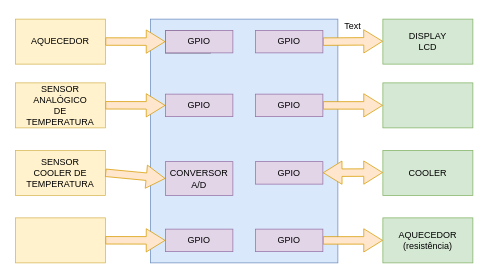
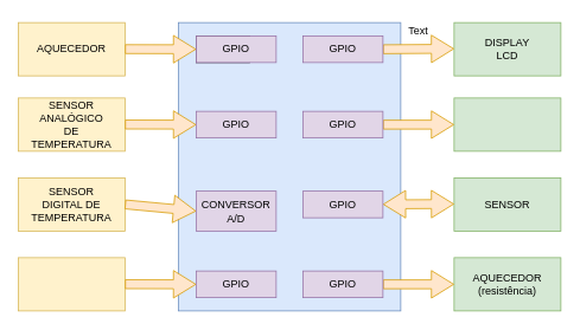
  <mxCell id="0" />
  <mxCell id="1" parent="0" />
  <mxCell id="2" value="" style="rounded=0;whiteSpace=wrap;html=1;fillColor=#dae8fc;strokeColor=#6c8ebf;" vertex="1" parent="1"><mxGeometry x="200" y="25" width="250" height="325" as="geometry" /></mxCell>
  <mxCell id="3" value="" style="rounded=0;whiteSpace=wrap;html=1;fillColor=#fff2cc;strokeColor=#d6b656;" vertex="1" parent="1"><mxGeometry x="20" y="25" width="120" height="60" as="geometry" /></mxCell>
  <mxCell id="4" value="AQUECEDOR" style="text;html=1;align=center;verticalAlign=middle;whiteSpace=wrap;rounded=0;" vertex="1" parent="1"><mxGeometry x="50" y="40" width="60" height="30" as="geometry" /></mxCell>
  <mxCell id="5" value="" style="rounded=0;whiteSpace=wrap;html=1;fillColor=#d5e8d4;strokeColor=#82b366;" vertex="1" parent="1"><mxGeometry x="510" y="200" width="120" height="60" as="geometry" /></mxCell>
- <mxCell id="6" value="COOLER" style="text;html=1;align=center;verticalAlign=middle;whiteSpace=wrap;rounded=0;" vertex="1" parent="1"><mxGeometry x="540" y="215" width="60" height="30" as="geometry" /></mxCell>
+ <mxCell id="6" value="SENSOR" style="text;html=1;align=center;verticalAlign=middle;whiteSpace=wrap;rounded=0;" vertex="1" parent="1"><mxGeometry x="540" y="215" width="60" height="30" as="geometry" /></mxCell>
  <mxCell id="7" value="" style="rounded=0;whiteSpace=wrap;html=1;fillColor=#fff2cc;strokeColor=#d6b656;" vertex="1" parent="1"><mxGeometry x="20" y="290" width="120" height="60" as="geometry" /></mxCell>
  <mxCell id="8" value="" style="rounded=0;whiteSpace=wrap;html=1;fillColor=#d5e8d4;strokeColor=#82b366;" vertex="1" parent="1"><mxGeometry x="510" y="25" width="120" height="60" as="geometry" /></mxCell>
  <mxCell id="9" value="DISPLAY LCD" style="text;html=1;align=center;verticalAlign=middle;whiteSpace=wrap;rounded=0;" vertex="1" parent="1"><mxGeometry x="540" y="40" width="60" height="30" as="geometry" /></mxCell>
  <mxCell id="10" value="" style="rounded=0;whiteSpace=wrap;html=1;fillColor=#d5e8d4;strokeColor=#82b366;" vertex="1" parent="1"><mxGeometry x="510" y="110" width="120" height="60" as="geometry" /></mxCell>
  <mxCell id="11" value="" style="rounded=0;whiteSpace=wrap;html=1;fillColor=#d5e8d4;strokeColor=#82b366;" vertex="1" parent="1"><mxGeometry x="510" y="290" width="120" height="60" as="geometry" /></mxCell>
  <mxCell id="12" value="AQUECEDOR&lt;div&gt;(resistência)&lt;/div&gt;" style="text;html=1;align=center;verticalAlign=middle;whiteSpace=wrap;rounded=0;" vertex="1" parent="1"><mxGeometry x="540" y="305" width="60" height="30" as="geometry" /></mxCell>
  <mxCell id="13" value="" style="shape=flexArrow;endArrow=classic;html=1;rounded=0;fontSize=12;startSize=8;endSize=8;curved=1;exitX=1;exitY=0.5;exitDx=0;exitDy=0;fillColor=#ffe6cc;strokeColor=#d79b00;entryX=0;entryY=0.5;entryDx=0;entryDy=0;" edge="1" parent="1" target="20"><mxGeometry width="50" height="50" relative="1" as="geometry"><mxPoint x="140" y="54.88" as="sourcePoint" /><mxPoint x="200" y="54.88" as="targetPoint" /></mxGeometry></mxCell>
  <mxCell id="14" value="" style="shape=flexArrow;endArrow=classic;html=1;rounded=0;fontSize=12;startSize=8;endSize=8;curved=1;exitX=1;exitY=0.5;exitDx=0;exitDy=0;fillColor=#ffe6cc;strokeColor=#d79b00;entryX=0;entryY=0.5;entryDx=0;entryDy=0;" edge="1" parent="1" target="23"><mxGeometry width="50" height="50" relative="1" as="geometry"><mxPoint x="140" y="319.88" as="sourcePoint" /><mxPoint x="200" y="319.88" as="targetPoint" /></mxGeometry></mxCell>
  <mxCell id="15" value="" style="shape=flexArrow;endArrow=classic;html=1;rounded=0;fontSize=12;startSize=8;endSize=8;curved=1;exitX=1;exitY=0.5;exitDx=0;exitDy=0;fillColor=#ffe6cc;strokeColor=#d79b00;" edge="1" parent="1" source="24"><mxGeometry width="50" height="50" relative="1" as="geometry"><mxPoint x="450" y="320" as="sourcePoint" /><mxPoint x="510" y="320" as="targetPoint" /></mxGeometry></mxCell>
  <mxCell id="16" value="" style="shape=flexArrow;endArrow=classic;html=1;rounded=0;fontSize=12;startSize=8;endSize=8;curved=1;exitX=1;exitY=0.5;exitDx=0;exitDy=0;fillColor=#ffe6cc;strokeColor=#d79b00;" edge="1" parent="1" source="21"><mxGeometry width="50" height="50" relative="1" as="geometry"><mxPoint x="450" y="54.5" as="sourcePoint" /><mxPoint x="510" y="54.5" as="targetPoint" /></mxGeometry></mxCell>
  <mxCell id="17" value="" style="shape=flexArrow;endArrow=classic;html=1;rounded=0;fontSize=12;startSize=8;endSize=8;curved=1;exitX=1;exitY=0.5;exitDx=0;exitDy=0;fillColor=#ffe6cc;strokeColor=#d79b00;" edge="1" parent="1" source="22"><mxGeometry width="50" height="50" relative="1" as="geometry"><mxPoint x="450" y="140" as="sourcePoint" /><mxPoint x="510" y="140" as="targetPoint" /></mxGeometry></mxCell>
  <mxCell id="18" value="" style="shape=flexArrow;endArrow=classic;startArrow=classic;html=1;rounded=0;fontSize=12;startSize=8;endSize=8;curved=1;entryX=0;entryY=0.5;entryDx=0;entryDy=0;fillColor=#ffe6cc;strokeColor=#d79b00;" edge="1" parent="1" source="25"><mxGeometry width="100" height="100" relative="1" as="geometry"><mxPoint x="450" y="229.5" as="sourcePoint" /><mxPoint x="510" y="229.5" as="targetPoint" /></mxGeometry></mxCell>
  <mxCell id="19" value="" style="rounded=0;whiteSpace=wrap;html=1;" vertex="1" parent="1"><mxGeometry x="220" y="40" width="60" height="30" as="geometry" /></mxCell>
  <mxCell id="20" value="GPIO" style="text;html=1;align=center;verticalAlign=middle;whiteSpace=wrap;rounded=0;fillColor=#e1d5e7;strokeColor=#9673a6;" vertex="1" parent="1"><mxGeometry x="220" y="40" width="90" height="30" as="geometry" /></mxCell>
  <mxCell id="21" value="GPIO" style="text;html=1;align=center;verticalAlign=middle;whiteSpace=wrap;rounded=0;fillColor=#e1d5e7;strokeColor=#9673a6;" vertex="1" parent="1"><mxGeometry x="340" y="40" width="90" height="30" as="geometry" /></mxCell>
  <mxCell id="22" value="GPIO" style="text;html=1;align=center;verticalAlign=middle;whiteSpace=wrap;rounded=0;fillColor=#e1d5e7;strokeColor=#9673a6;" vertex="1" parent="1"><mxGeometry x="340" y="125" width="90" height="30" as="geometry" /></mxCell>
  <mxCell id="23" value="GPIO" style="text;html=1;align=center;verticalAlign=middle;whiteSpace=wrap;rounded=0;fillColor=#e1d5e7;strokeColor=#9673a6;" vertex="1" parent="1"><mxGeometry x="220" y="305" width="90" height="30" as="geometry" /></mxCell>
  <mxCell id="24" value="GPIO" style="text;html=1;align=center;verticalAlign=middle;whiteSpace=wrap;rounded=0;fillColor=#e1d5e7;strokeColor=#9673a6;" vertex="1" parent="1"><mxGeometry x="340" y="305" width="90" height="30" as="geometry" /></mxCell>
  <mxCell id="25" value="GPIO" style="text;html=1;align=center;verticalAlign=middle;whiteSpace=wrap;rounded=0;fillColor=#e1d5e7;strokeColor=#9673a6;" vertex="1" parent="1"><mxGeometry x="340" y="215" width="90" height="30" as="geometry" /></mxCell>
  <mxCell id="26" value="Text" style="text;html=1;align=center;verticalAlign=middle;whiteSpace=wrap;rounded=0;" vertex="1" parent="1"><mxGeometry x="440" y="20" width="60" height="30" as="geometry" /></mxCell>
  <mxCell id="27" value="" style="rounded=0;whiteSpace=wrap;html=1;fillColor=#fff2cc;strokeColor=#d6b656;" vertex="1" parent="1"><mxGeometry x="20" y="110" width="120" height="60" as="geometry" /></mxCell>
  <mxCell id="28" value="SENSOR ANALÓGICO DE TEMPERATURA" style="text;html=1;align=center;verticalAlign=middle;whiteSpace=wrap;rounded=0;" vertex="1" parent="1"><mxGeometry x="50" y="125" width="60" height="30" as="geometry" /></mxCell>
  <mxCell id="29" value="" style="shape=flexArrow;endArrow=classic;html=1;rounded=0;fontSize=12;startSize=8;endSize=8;curved=1;exitX=1;exitY=0.5;exitDx=0;exitDy=0;fillColor=#ffe6cc;strokeColor=#d79b00;entryX=0;entryY=0.5;entryDx=0;entryDy=0;" edge="1" parent="1" target="30"><mxGeometry width="50" height="50" relative="1" as="geometry"><mxPoint x="140" y="139.88" as="sourcePoint" /><mxPoint x="200" y="139.88" as="targetPoint" /></mxGeometry></mxCell>
  <mxCell id="30" value="GPIO" style="text;html=1;align=center;verticalAlign=middle;whiteSpace=wrap;rounded=0;fillColor=#e1d5e7;strokeColor=#9673a6;" vertex="1" parent="1"><mxGeometry x="220" y="125" width="90" height="30" as="geometry" /></mxCell>
  <mxCell id="31" value="" style="rounded=0;whiteSpace=wrap;html=1;fillColor=#fff2cc;strokeColor=#d6b656;" vertex="1" parent="1"><mxGeometry x="20" y="200" width="120" height="60" as="geometry" /></mxCell>
- <mxCell id="32" value="SENSOR COOLER DE TEMPERATURA" style="text;html=1;align=center;verticalAlign=middle;whiteSpace=wrap;rounded=0;" vertex="1" parent="1"><mxGeometry x="50" y="215" width="60" height="30" as="geometry" /></mxCell>
+ <mxCell id="32" value="SENSOR DIGITAL DE TEMPERATURA" style="text;html=1;align=center;verticalAlign=middle;whiteSpace=wrap;rounded=0;" vertex="1" parent="1"><mxGeometry x="50" y="215" width="60" height="30" as="geometry" /></mxCell>
  <mxCell id="33" value="" style="shape=flexArrow;endArrow=classic;html=1;rounded=0;fontSize=12;startSize=8;endSize=8;curved=1;exitX=1;exitY=0.5;exitDx=0;exitDy=0;fillColor=#ffe6cc;strokeColor=#d79b00;entryX=0;entryY=0.5;entryDx=0;entryDy=0;" edge="1" parent="1" target="34"><mxGeometry width="50" height="50" relative="1" as="geometry"><mxPoint x="140" y="229.88" as="sourcePoint" /><mxPoint x="200" y="229.88" as="targetPoint" /></mxGeometry></mxCell>
  <mxCell id="34" value="CONVERSOR A/D" style="text;html=1;align=center;verticalAlign=middle;whiteSpace=wrap;rounded=0;fillColor=#e1d5e7;strokeColor=#9673a6;" vertex="1" parent="1"><mxGeometry x="220" y="215" width="90" height="45" as="geometry" /></mxCell>
